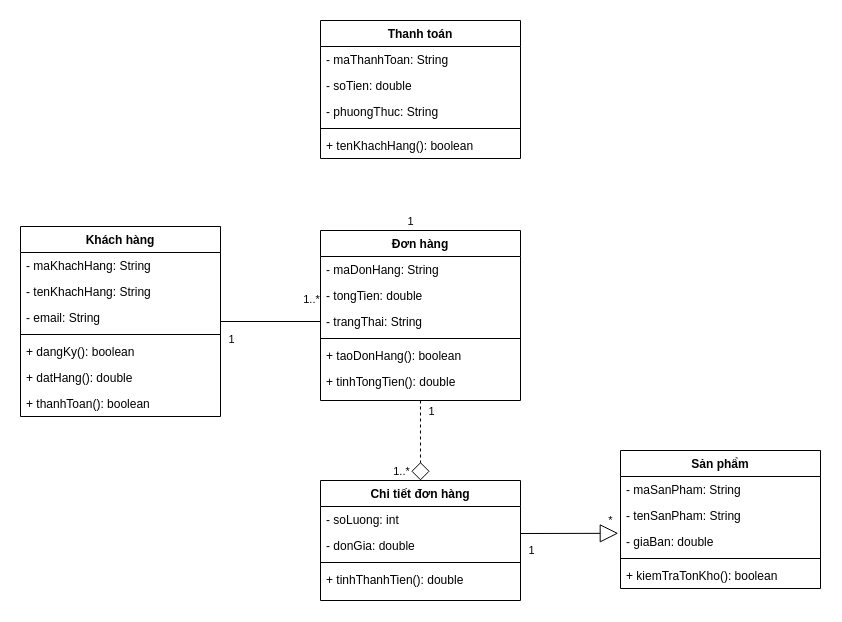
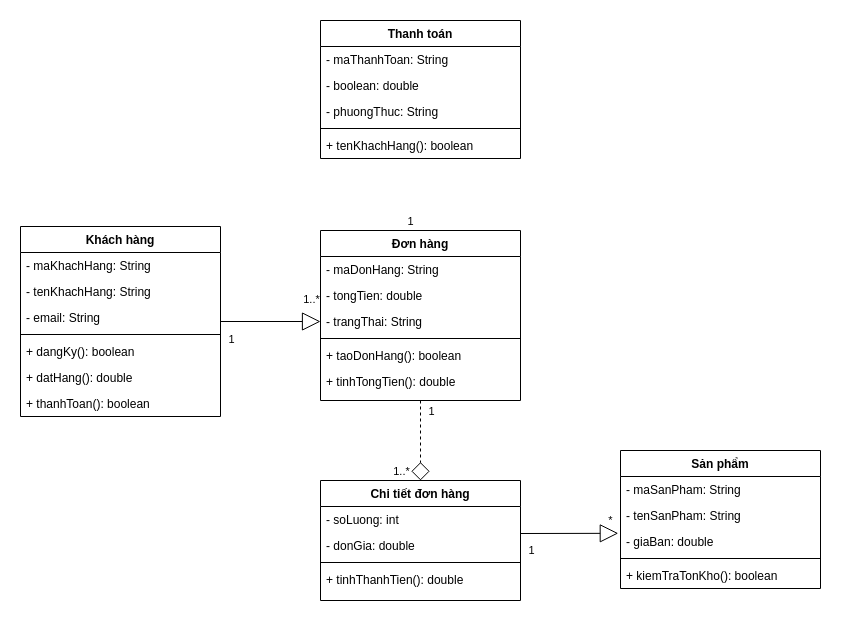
  <mxCell id="0" />
  <mxCell id="1" parent="0" />
  <mxCell id="2" value="Khách hàng" style="swimlane;fontStyle=1;align=center;verticalAlign=top;childLayout=stackLayout;horizontal=1;startSize=26;horizontalStack=0;resizeParent=1;resizeParentMax=0;resizeLast=0;collapsible=1;marginBottom=0;whiteSpace=wrap;html=1;" parent="1" vertex="1"><mxGeometry x="20" y="226" width="200" height="190" as="geometry" /></mxCell>
  <mxCell id="3" value="- maKhachHang: String" style="text;strokeColor=none;fillColor=none;align=left;verticalAlign=top;spacingLeft=4;spacingRight=4;overflow=hidden;rotatable=0;points=[[0,0.5],[1,0.5]];portConstraint=eastwest;whiteSpace=wrap;html=1;" parent="2" vertex="1"><mxGeometry y="26" width="200" height="26" as="geometry" /></mxCell>
  <mxCell id="4" value="- tenKhachHang: String" style="text;strokeColor=none;fillColor=none;align=left;verticalAlign=top;spacingLeft=4;spacingRight=4;overflow=hidden;rotatable=0;points=[[0,0.5],[1,0.5]];portConstraint=eastwest;whiteSpace=wrap;html=1;" parent="2" vertex="1"><mxGeometry y="52" width="200" height="26" as="geometry" /></mxCell>
  <mxCell id="5" value="- email: String" style="text;strokeColor=none;fillColor=none;align=left;verticalAlign=top;spacingLeft=4;spacingRight=4;overflow=hidden;rotatable=0;points=[[0,0.5],[1,0.5]];portConstraint=eastwest;whiteSpace=wrap;html=1;" parent="2" vertex="1"><mxGeometry y="78" width="200" height="26" as="geometry" /></mxCell>
  <mxCell id="6" value="" style="line;strokeWidth=1;fillColor=none;align=left;verticalAlign=middle;spacingTop=-1;spacingLeft=3;spacingRight=3;rotatable=0;labelPosition=right;points=[];portConstraint=eastwest;strokeColor=inherit;" parent="2" vertex="1"><mxGeometry y="104" width="200" height="8" as="geometry" /></mxCell>
  <mxCell id="7" value="+ dangKy(): boolean" style="text;strokeColor=none;fillColor=none;align=left;verticalAlign=top;spacingLeft=4;spacingRight=4;overflow=hidden;rotatable=0;points=[[0,0.5],[1,0.5]];portConstraint=eastwest;whiteSpace=wrap;html=1;" parent="2" vertex="1"><mxGeometry y="112" width="200" height="26" as="geometry" /></mxCell>
  <mxCell id="8" value="+ datHang(): double" style="text;strokeColor=none;fillColor=none;align=left;verticalAlign=top;spacingLeft=4;spacingRight=4;overflow=hidden;rotatable=0;points=[[0,0.5],[1,0.5]];portConstraint=eastwest;whiteSpace=wrap;html=1;" parent="2" vertex="1"><mxGeometry y="138" width="200" height="26" as="geometry" /></mxCell>
  <mxCell id="9" value="+ thanhToan(): boolean" style="text;strokeColor=none;fillColor=none;align=left;verticalAlign=top;spacingLeft=4;spacingRight=4;overflow=hidden;rotatable=0;points=[[0,0.5],[1,0.5]];portConstraint=eastwest;whiteSpace=wrap;html=1;" parent="2" vertex="1"><mxGeometry y="164" width="200" height="26" as="geometry" /></mxCell>
  <mxCell id="10" value="Đơn hàng" style="swimlane;fontStyle=1;align=center;verticalAlign=top;childLayout=stackLayout;horizontal=1;startSize=26;horizontalStack=0;resizeParent=1;resizeParentMax=0;resizeLast=0;collapsible=1;marginBottom=0;whiteSpace=wrap;html=1;" parent="1" vertex="1"><mxGeometry x="320" y="230" width="200" height="170" as="geometry" /></mxCell>
  <mxCell id="11" value="- maDonHang: String" style="text;strokeColor=none;fillColor=none;align=left;verticalAlign=top;spacingLeft=4;spacingRight=4;overflow=hidden;rotatable=0;points=[[0,0.5],[1,0.5]];portConstraint=eastwest;whiteSpace=wrap;html=1;" parent="10" vertex="1"><mxGeometry y="26" width="200" height="26" as="geometry" /></mxCell>
  <mxCell id="12" value="- tongTien: double" style="text;strokeColor=none;fillColor=none;align=left;verticalAlign=top;spacingLeft=4;spacingRight=4;overflow=hidden;rotatable=0;points=[[0,0.5],[1,0.5]];portConstraint=eastwest;whiteSpace=wrap;html=1;" parent="10" vertex="1"><mxGeometry y="52" width="200" height="26" as="geometry" /></mxCell>
  <mxCell id="13" value="- trangThai: String" style="text;strokeColor=none;fillColor=none;align=left;verticalAlign=top;spacingLeft=4;spacingRight=4;overflow=hidden;rotatable=0;points=[[0,0.5],[1,0.5]];portConstraint=eastwest;whiteSpace=wrap;html=1;" parent="10" vertex="1"><mxGeometry y="78" width="200" height="26" as="geometry" /></mxCell>
  <mxCell id="14" value="" style="line;strokeWidth=1;fillColor=none;align=left;verticalAlign=middle;spacingTop=-1;spacingLeft=3;spacingRight=3;rotatable=0;labelPosition=right;points=[];portConstraint=eastwest;strokeColor=inherit;" parent="10" vertex="1"><mxGeometry y="104" width="200" height="8" as="geometry" /></mxCell>
  <mxCell id="15" value="+ taoDonHang(): boolean" style="text;strokeColor=none;fillColor=none;align=left;verticalAlign=top;spacingLeft=4;spacingRight=4;overflow=hidden;rotatable=0;points=[[0,0.5],[1,0.5]];portConstraint=eastwest;whiteSpace=wrap;html=1;" parent="10" vertex="1"><mxGeometry y="112" width="200" height="26" as="geometry" /></mxCell>
  <mxCell id="16" value="+ tinhTongTien(): double" style="text;strokeColor=none;fillColor=none;align=left;verticalAlign=top;spacingLeft=4;spacingRight=4;overflow=hidden;rotatable=0;points=[[0,0.5],[1,0.5]];portConstraint=eastwest;whiteSpace=wrap;html=1;" parent="10" vertex="1"><mxGeometry y="138" width="200" height="32" as="geometry" /></mxCell>
  <mxCell id="17" value="Sản phẩm" style="swimlane;fontStyle=1;align=center;verticalAlign=top;childLayout=stackLayout;horizontal=1;startSize=26;horizontalStack=0;resizeParent=1;resizeParentMax=0;resizeLast=0;collapsible=1;marginBottom=0;whiteSpace=wrap;html=1;" parent="1" vertex="1"><mxGeometry x="620" y="450" width="200" height="138" as="geometry" /></mxCell>
  <mxCell id="18" value="- maSanPham: String" style="text;strokeColor=none;fillColor=none;align=left;verticalAlign=top;spacingLeft=4;spacingRight=4;overflow=hidden;rotatable=0;points=[[0,0.5],[1,0.5]];portConstraint=eastwest;whiteSpace=wrap;html=1;" parent="17" vertex="1"><mxGeometry y="26" width="200" height="26" as="geometry" /></mxCell>
  <mxCell id="19" value="- tenSanPham: String" style="text;strokeColor=none;fillColor=none;align=left;verticalAlign=top;spacingLeft=4;spacingRight=4;overflow=hidden;rotatable=0;points=[[0,0.5],[1,0.5]];portConstraint=eastwest;whiteSpace=wrap;html=1;" parent="17" vertex="1"><mxGeometry y="52" width="200" height="26" as="geometry" /></mxCell>
  <mxCell id="20" value="- giaBan: double" style="text;strokeColor=none;fillColor=none;align=left;verticalAlign=top;spacingLeft=4;spacingRight=4;overflow=hidden;rotatable=0;points=[[0,0.5],[1,0.5]];portConstraint=eastwest;whiteSpace=wrap;html=1;" parent="17" vertex="1"><mxGeometry y="78" width="200" height="26" as="geometry" /></mxCell>
  <mxCell id="21" value="" style="line;strokeWidth=1;fillColor=none;align=left;verticalAlign=middle;spacingTop=-1;spacingLeft=3;spacingRight=3;rotatable=0;labelPosition=right;points=[];portConstraint=eastwest;strokeColor=inherit;" parent="17" vertex="1"><mxGeometry y="104" width="200" height="8" as="geometry" /></mxCell>
  <mxCell id="22" value="+ kiemTraTonKho(): boolean" style="text;strokeColor=none;fillColor=none;align=left;verticalAlign=top;spacingLeft=4;spacingRight=4;overflow=hidden;rotatable=0;points=[[0,0.5],[1,0.5]];portConstraint=eastwest;whiteSpace=wrap;html=1;" parent="17" vertex="1"><mxGeometry y="112" width="200" height="26" as="geometry" /></mxCell>
  <mxCell id="23" value="Chi tiết đơn hàng" style="swimlane;fontStyle=1;align=center;verticalAlign=top;childLayout=stackLayout;horizontal=1;startSize=26;horizontalStack=0;resizeParent=1;resizeParentMax=0;resizeLast=0;collapsible=1;marginBottom=0;whiteSpace=wrap;html=1;" parent="1" vertex="1"><mxGeometry x="320" y="480" width="200" height="120" as="geometry" /></mxCell>
  <mxCell id="24" value="- soLuong: int" style="text;strokeColor=none;fillColor=none;align=left;verticalAlign=top;spacingLeft=4;spacingRight=4;overflow=hidden;rotatable=0;points=[[0,0.5],[1,0.5]];portConstraint=eastwest;whiteSpace=wrap;html=1;" parent="23" vertex="1"><mxGeometry y="26" width="200" height="26" as="geometry" /></mxCell>
  <mxCell id="25" value="- donGia: double" style="text;strokeColor=none;fillColor=none;align=left;verticalAlign=top;spacingLeft=4;spacingRight=4;overflow=hidden;rotatable=0;points=[[0,0.5],[1,0.5]];portConstraint=eastwest;whiteSpace=wrap;html=1;" parent="23" vertex="1"><mxGeometry y="52" width="200" height="26" as="geometry" /></mxCell>
  <mxCell id="26" value="" style="line;strokeWidth=1;fillColor=none;align=left;verticalAlign=middle;spacingTop=-1;spacingLeft=3;spacingRight=3;rotatable=0;labelPosition=right;points=[];portConstraint=eastwest;strokeColor=inherit;" parent="23" vertex="1"><mxGeometry y="78" width="200" height="8" as="geometry" /></mxCell>
  <mxCell id="27" value="+ tinhThanhTien(): double" style="text;strokeColor=none;fillColor=none;align=left;verticalAlign=top;spacingLeft=4;spacingRight=4;overflow=hidden;rotatable=0;points=[[0,0.5],[1,0.5]];portConstraint=eastwest;whiteSpace=wrap;html=1;" parent="23" vertex="1"><mxGeometry y="86" width="200" height="34" as="geometry" /></mxCell>
  <mxCell id="28" value="Thanh toán" style="swimlane;fontStyle=1;align=center;verticalAlign=top;childLayout=stackLayout;horizontal=1;startSize=26;horizontalStack=0;resizeParent=1;resizeParentMax=0;resizeLast=0;collapsible=1;marginBottom=0;whiteSpace=wrap;html=1;" parent="1" vertex="1"><mxGeometry x="320" y="20" width="200" height="138" as="geometry" /></mxCell>
  <mxCell id="29" value="- maThanhToan: String" style="text;strokeColor=none;fillColor=none;align=left;verticalAlign=top;spacingLeft=4;spacingRight=4;overflow=hidden;rotatable=0;points=[[0,0.5],[1,0.5]];portConstraint=eastwest;whiteSpace=wrap;html=1;" parent="28" vertex="1"><mxGeometry y="26" width="200" height="26" as="geometry" /></mxCell>
- <mxCell id="30" value="- soTien: double" style="text;strokeColor=none;fillColor=none;align=left;verticalAlign=top;spacingLeft=4;spacingRight=4;overflow=hidden;rotatable=0;points=[[0,0.5],[1,0.5]];portConstraint=eastwest;whiteSpace=wrap;html=1;" parent="28" vertex="1"><mxGeometry y="52" width="200" height="26" as="geometry" /></mxCell>
+ <mxCell id="30" value="- boolean: double" style="text;strokeColor=none;fillColor=none;align=left;verticalAlign=top;spacingLeft=4;spacingRight=4;overflow=hidden;rotatable=0;points=[[0,0.5],[1,0.5]];portConstraint=eastwest;whiteSpace=wrap;html=1;" parent="28" vertex="1"><mxGeometry y="52" width="200" height="26" as="geometry" /></mxCell>
  <mxCell id="31" value="- phuongThuc: String" style="text;strokeColor=none;fillColor=none;align=left;verticalAlign=top;spacingLeft=4;spacingRight=4;overflow=hidden;rotatable=0;points=[[0,0.5],[1,0.5]];portConstraint=eastwest;whiteSpace=wrap;html=1;" parent="28" vertex="1"><mxGeometry y="78" width="200" height="26" as="geometry" /></mxCell>
  <mxCell id="32" value="" style="line;strokeWidth=1;fillColor=none;align=left;verticalAlign=middle;spacingTop=-1;spacingLeft=3;spacingRight=3;rotatable=0;labelPosition=right;points=[];portConstraint=eastwest;strokeColor=inherit;" parent="28" vertex="1"><mxGeometry y="104" width="200" height="8" as="geometry" /></mxCell>
  <mxCell id="33" value="+ tenKhachHang(): boolean" style="text;strokeColor=none;fillColor=none;align=left;verticalAlign=top;spacingLeft=4;spacingRight=4;overflow=hidden;rotatable=0;points=[[0,0.5],[1,0.5]];portConstraint=eastwest;whiteSpace=wrap;html=1;" parent="28" vertex="1"><mxGeometry y="112" width="200" height="26" as="geometry" /></mxCell>
- <mxCell id="34" value="" style="endArrow=none;endSize=16;endFill=0;html=1;rounded=0;exitX=1;exitY=0.5;exitDx=0;exitDy=0;entryX=0;entryY=0.5;entryDx=0;entryDy=0;" parent="1" source="2" target="13" edge="1"><mxGeometry width="160" relative="1" as="geometry"><mxPoint x="220" y="321" as="sourcePoint" /><mxPoint x="320" y="308" as="targetPoint" /></mxGeometry></mxCell>
+ <mxCell id="34" value="" style="endArrow=block;endSize=16;endFill=0;html=1;rounded=0;exitX=1;exitY=0.5;exitDx=0;exitDy=0;entryX=0;entryY=0.5;entryDx=0;entryDy=0;" parent="1" source="2" target="13" edge="1"><mxGeometry width="160" relative="1" as="geometry"><mxPoint x="220" y="321" as="sourcePoint" /><mxPoint x="320" y="308" as="targetPoint" /></mxGeometry></mxCell>
  <mxCell id="35" value="1" style="edgeLabel;html=1;align=center;verticalAlign=middle;resizable=0;points=[];" parent="34" vertex="1" connectable="0"><mxGeometry x="-0.2" y="1" relative="1" as="geometry"><mxPoint x="-30" y="18" as="offset" /></mxGeometry></mxCell>
  <mxCell id="36" value="1..*" style="edgeLabel;html=1;align=center;verticalAlign=middle;resizable=0;points=[];" parent="34" vertex="1" connectable="0"><mxGeometry x="-0.1" y="-1" relative="1" as="geometry"><mxPoint x="45" y="-24" as="offset" /></mxGeometry></mxCell>
  <mxCell id="37" value="" style="endArrow=diamond;endSize=16;endFill=0;html=1;rounded=0;exitX=0.5;exitY=1;exitDx=0;exitDy=0;entryX=0.5;entryY=0;entryDx=0;entryDy=0;dashed=1;" parent="1" source="10" target="23" edge="1"><mxGeometry width="160" relative="1" as="geometry"><mxPoint x="420" y="386" as="sourcePoint" /><mxPoint x="420" y="480" as="targetPoint" /></mxGeometry></mxCell>
  <mxCell id="38" value="1" style="edgeLabel;html=1;align=center;verticalAlign=middle;resizable=0;points=[];" parent="37" vertex="1" connectable="0"><mxGeometry x="-0.2" y="1" relative="1" as="geometry"><mxPoint x="9" y="-22" as="offset" /></mxGeometry></mxCell>
  <mxCell id="39" value="1..*" style="edgeLabel;html=1;align=center;verticalAlign=middle;resizable=0;points=[];" parent="37" vertex="1" connectable="0"><mxGeometry x="-0.1" y="-1" relative="1" as="geometry"><mxPoint x="-19" y="34" as="offset" /></mxGeometry></mxCell>
  <mxCell id="40" value="" style="endArrow=block;endSize=16;endFill=0;html=1;rounded=0;exitX=1;exitY=0.5;exitDx=0;exitDy=0;entryX=-0.011;entryY=0.185;entryDx=0;entryDy=0;entryPerimeter=0;" parent="1" target="20" edge="1"><mxGeometry width="160" relative="1" as="geometry"><mxPoint x="520" y="533" as="sourcePoint" /><mxPoint x="619.4" y="530.872" as="targetPoint" /></mxGeometry></mxCell>
  <mxCell id="41" value="*" style="edgeLabel;html=1;align=center;verticalAlign=middle;resizable=0;points=[];" parent="40" vertex="1" connectable="0"><mxGeometry x="-0.2" y="1" relative="1" as="geometry"><mxPoint x="51" y="-12" as="offset" /></mxGeometry></mxCell>
  <mxCell id="42" value="1" style="edgeLabel;html=1;align=center;verticalAlign=middle;resizable=0;points=[];" parent="40" vertex="1" connectable="0"><mxGeometry x="-0.1" y="-1" relative="1" as="geometry"><mxPoint x="-34" y="16" as="offset" /></mxGeometry></mxCell>
  <mxCell id="43" value="1" style="edgeLabel;html=1;align=center;verticalAlign=middle;resizable=0;points=[];" parent="1" vertex="1" connectable="0"><mxGeometry x="400" y="220" as="geometry"><mxPoint x="9" as="offset" /></mxGeometry></mxCell>
